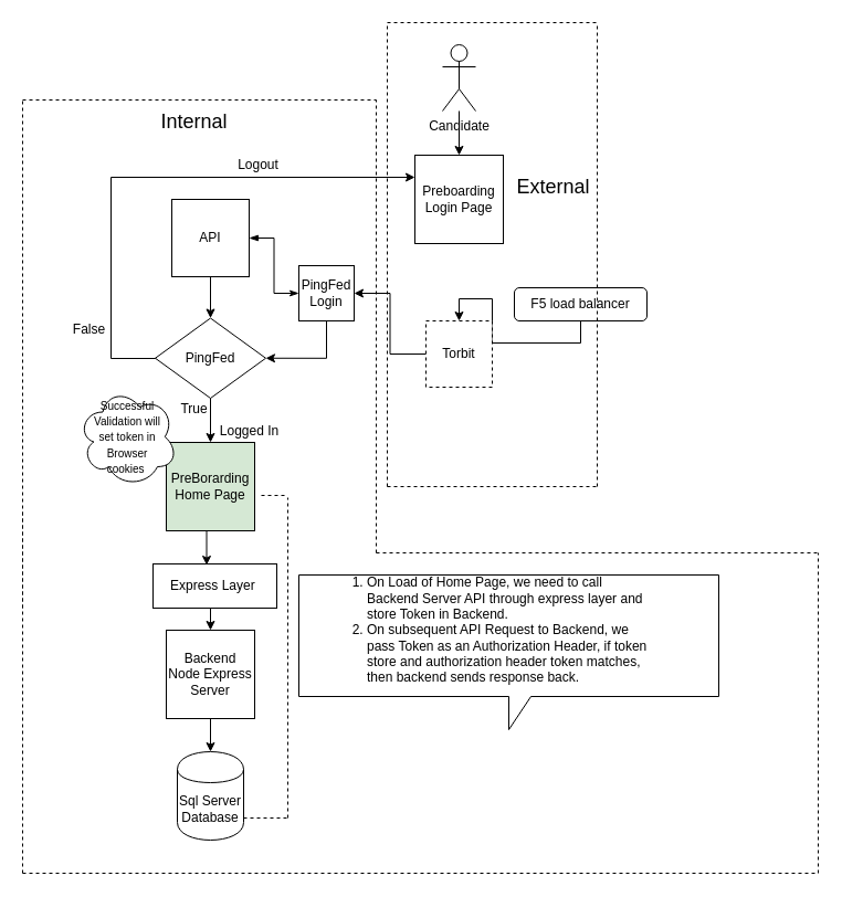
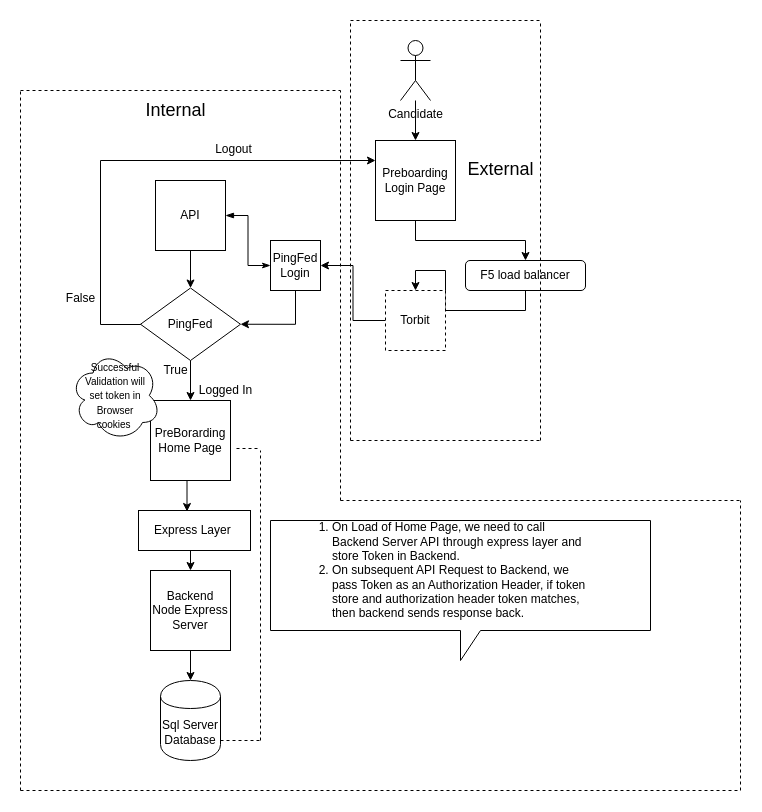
  <mxCell id="0" />
  <mxCell id="1" parent="0" />
  <mxCell id="2" style="edgeStyle=orthogonalEdgeStyle;rounded=0;orthogonalLoop=1;jettySize=auto;html=1;entryX=1;entryY=0.5;entryDx=0;entryDy=0;endArrow=blockThin;endFill=1;startArrow=classicThin;startFill=1;" parent="1" source="13" target="15" edge="1"><mxGeometry relative="1" as="geometry" /></mxCell>
  <mxCell id="3" value="&lt;span style=&quot;color: rgba(0 , 0 , 0 , 0) ; font-family: monospace ; font-size: 0px&quot;&gt;%3CmxGraphModel%3E%3Croot%3E%3CmxCell%20id%3D%220%22%2F%3E%3CmxCell%20id%3D%221%22%20parent%3D%220%22%2F%3E%3CmxCell%20id%3D%222%22%20value%3D%22%22%20style%3D%22endArrow%3Dnone%3Bdashed%3D1%3Bhtml%3D1%3B%22%20edge%3D%221%22%20parent%3D%221%22%3E%3CmxGeometry%20width%3D%2250%22%20height%3D%2250%22%20relative%3D%221%22%20as%3D%22geometry%22%3E%3CmxPoint%20x%3D%22550%22%20y%3D%22430%22%20as%3D%22sourcePoint%22%2F%3E%3CmxPoint%20x%3D%22550%22%20y%3D%2210%22%20as%3D%22targetPoint%22%2F%3E%3C%2FmxGeometry%3E%3C%2FmxCell%3E%3C%2Froot%3E%3C%2FmxGraphModel%3E&lt;/span&gt;" style="shape=callout;whiteSpace=wrap;html=1;perimeter=calloutPerimeter;" parent="1" vertex="1"><mxGeometry x="270" y="520" width="380" height="140" as="geometry" /></mxCell>
  <mxCell id="4" value="Candidate" style="shape=umlActor;verticalLabelPosition=bottom;labelBackgroundColor=#ffffff;verticalAlign=top;html=1;outlineConnect=0;" parent="1" vertex="1"><mxGeometry x="400" y="40" width="30" height="60" as="geometry" /></mxCell>
  <mxCell id="5" style="edgeStyle=orthogonalEdgeStyle;rounded=0;orthogonalLoop=1;jettySize=auto;html=1;exitX=0.5;exitY=1;exitDx=0;exitDy=0;entryX=0.5;entryY=0;entryDx=0;entryDy=0;" parent="1" source="6" target="11" edge="1"><mxGeometry relative="1" as="geometry" /></mxCell>
  <mxCell id="6" value="F5 load balancer" style="rounded=1;whiteSpace=wrap;html=1;" parent="1" vertex="1"><mxGeometry x="465" y="260" width="120" height="30" as="geometry" /></mxCell>
+ <mxCell id="7" style="edgeStyle=orthogonalEdgeStyle;rounded=0;orthogonalLoop=1;jettySize=auto;html=1;exitX=0.5;exitY=1;exitDx=0;exitDy=0;entryX=0.5;entryY=0;entryDx=0;entryDy=0;" parent="1" source="8" target="6" edge="1"><mxGeometry relative="1" as="geometry" /></mxCell>
  <mxCell id="8" value="Preboarding Login Page" style="whiteSpace=wrap;html=1;aspect=fixed;" parent="1" vertex="1"><mxGeometry x="375" y="140" width="80" height="80" as="geometry" /></mxCell>
  <mxCell id="9" value="" style="edgeStyle=orthogonalEdgeStyle;rounded=0;orthogonalLoop=1;jettySize=auto;html=1;" parent="1" source="4" target="8" edge="1"><mxGeometry relative="1" as="geometry"><mxPoint x="415" y="100" as="sourcePoint" /><mxPoint x="415" y="180" as="targetPoint" /></mxGeometry></mxCell>
  <mxCell id="10" style="edgeStyle=orthogonalEdgeStyle;rounded=0;orthogonalLoop=1;jettySize=auto;html=1;exitX=0;exitY=0.5;exitDx=0;exitDy=0;entryX=1;entryY=0.5;entryDx=0;entryDy=0;" parent="1" source="11" target="13" edge="1"><mxGeometry relative="1" as="geometry" /></mxCell>
  <mxCell id="11" value="Torbit" style="whiteSpace=wrap;html=1;aspect=fixed;dashed=1;" parent="1" vertex="1"><mxGeometry x="385" y="290" width="60" height="60" as="geometry" /></mxCell>
  <mxCell id="12" value="" style="edgeStyle=orthogonalEdgeStyle;rounded=0;orthogonalLoop=1;jettySize=auto;html=1;entryX=1;entryY=0.5;entryDx=0;entryDy=0;exitX=0.5;exitY=1;exitDx=0;exitDy=0;" parent="1" source="13" target="18" edge="1"><mxGeometry relative="1" as="geometry"><mxPoint x="290" y="360" as="targetPoint" /></mxGeometry></mxCell>
  <mxCell id="13" value="PingFed&lt;br&gt;Login" style="whiteSpace=wrap;html=1;aspect=fixed;" parent="1" vertex="1"><mxGeometry x="270" y="240" width="50" height="50" as="geometry" /></mxCell>
  <mxCell id="14" style="edgeStyle=orthogonalEdgeStyle;rounded=0;orthogonalLoop=1;jettySize=auto;html=1;exitX=0.5;exitY=1;exitDx=0;exitDy=0;" parent="1" source="15" target="18" edge="1"><mxGeometry relative="1" as="geometry" /></mxCell>
  <mxCell id="15" value="API" style="whiteSpace=wrap;html=1;aspect=fixed;" parent="1" vertex="1"><mxGeometry x="155" y="180" width="70" height="70" as="geometry" /></mxCell>
  <mxCell id="16" style="edgeStyle=orthogonalEdgeStyle;rounded=0;orthogonalLoop=1;jettySize=auto;html=1;entryX=0;entryY=0.25;entryDx=0;entryDy=0;exitX=0.5;exitY=1;exitDx=0;exitDy=0;" parent="1" source="18" target="8" edge="1"><mxGeometry relative="1" as="geometry"><mxPoint x="90" y="120" as="targetPoint" /><Array as="points"><mxPoint x="190" y="324" /><mxPoint x="100" y="324" /><mxPoint x="100" y="160" /></Array></mxGeometry></mxCell>
  <mxCell id="17" style="edgeStyle=orthogonalEdgeStyle;rounded=0;orthogonalLoop=1;jettySize=auto;html=1;exitX=0.5;exitY=1;exitDx=0;exitDy=0;" parent="1" source="18" target="21" edge="1"><mxGeometry relative="1" as="geometry" /></mxCell>
  <mxCell id="18" value="PingFed" style="rhombus;whiteSpace=wrap;html=1;" parent="1" vertex="1"><mxGeometry x="140" y="287.5" width="100" height="72.5" as="geometry" /></mxCell>
  <mxCell id="19" value="False" style="text;html=1;align=center;verticalAlign=middle;resizable=0;points=[];autosize=1;" parent="1" vertex="1"><mxGeometry x="60" y="287.5" width="40" height="20" as="geometry" /></mxCell>
  <mxCell id="20" style="edgeStyle=orthogonalEdgeStyle;rounded=0;orthogonalLoop=1;jettySize=auto;html=1;exitX=0.5;exitY=1;exitDx=0;exitDy=0;entryX=0.433;entryY=0.025;entryDx=0;entryDy=0;entryPerimeter=0;" parent="1" source="21" target="33" edge="1"><mxGeometry relative="1" as="geometry" /></mxCell>
- <mxCell id="21" value="PreBorarding&lt;br&gt;Home Page" style="whiteSpace=wrap;html=1;aspect=fixed;fillColor=#d5e8d4;" parent="1" vertex="1"><mxGeometry x="150" y="400" width="80" height="80" as="geometry" /></mxCell>
+ <mxCell id="21" value="PreBorarding&lt;br&gt;Home Page" style="whiteSpace=wrap;html=1;aspect=fixed;" parent="1" vertex="1"><mxGeometry x="150" y="400" width="80" height="80" as="geometry" /></mxCell>
  <mxCell id="22" value="" style="endArrow=none;dashed=1;html=1;" parent="1" edge="1"><mxGeometry width="50" height="50" relative="1" as="geometry"><mxPoint x="350" y="440" as="sourcePoint" /><mxPoint x="540" y="440" as="targetPoint" /></mxGeometry></mxCell>
  <mxCell id="23" value="" style="endArrow=none;dashed=1;html=1;" parent="1" edge="1"><mxGeometry width="50" height="50" relative="1" as="geometry"><mxPoint x="540" y="440" as="sourcePoint" /><mxPoint x="540" y="20" as="targetPoint" /></mxGeometry></mxCell>
  <mxCell id="24" value="" style="endArrow=none;dashed=1;html=1;" parent="1" edge="1"><mxGeometry width="50" height="50" relative="1" as="geometry"><mxPoint x="350" y="440" as="sourcePoint" /><mxPoint x="350" y="20" as="targetPoint" /></mxGeometry></mxCell>
  <mxCell id="25" value="" style="endArrow=none;dashed=1;html=1;" parent="1" edge="1"><mxGeometry width="50" height="50" relative="1" as="geometry"><mxPoint x="350" y="20" as="sourcePoint" /><mxPoint x="540" y="20" as="targetPoint" /></mxGeometry></mxCell>
  <mxCell id="26" value="&lt;font style=&quot;font-size: 18px&quot;&gt;External&lt;/font&gt;" style="text;html=1;align=center;verticalAlign=middle;resizable=0;points=[];autosize=1;" parent="1" vertex="1"><mxGeometry x="460" y="159" width="80" height="20" as="geometry" /></mxCell>
  <mxCell id="27" value="True" style="text;html=1;align=center;verticalAlign=middle;resizable=0;points=[];autosize=1;" parent="1" vertex="1"><mxGeometry x="155" y="360" width="40" height="20" as="geometry" /></mxCell>
  <mxCell id="28" value="&lt;font style=&quot;font-size: 10px&quot;&gt;Successful Validation will &lt;br&gt;set token in Browser &lt;br&gt;cookies&amp;nbsp;&lt;/font&gt;" style="ellipse;shape=cloud;whiteSpace=wrap;html=1;align=center;" parent="1" vertex="1"><mxGeometry x="70" y="350" width="90" height="90" as="geometry" /></mxCell>
  <mxCell id="29" value="" style="endArrow=none;dashed=1;html=1;" parent="1" edge="1"><mxGeometry width="50" height="50" relative="1" as="geometry"><mxPoint x="20" y="550" as="sourcePoint" /><mxPoint x="20" y="90" as="targetPoint" /></mxGeometry></mxCell>
  <mxCell id="30" value="Logout" style="text;html=1;align=center;verticalAlign=middle;resizable=0;points=[];autosize=1;" parent="1" vertex="1"><mxGeometry x="208" y="139" width="50" height="20" as="geometry" /></mxCell>
  <mxCell id="31" value="Logged In" style="text;html=1;align=center;verticalAlign=middle;resizable=0;points=[];autosize=1;" parent="1" vertex="1"><mxGeometry x="190" y="380" width="70" height="20" as="geometry" /></mxCell>
  <mxCell id="32" style="edgeStyle=orthogonalEdgeStyle;rounded=0;orthogonalLoop=1;jettySize=auto;html=1;exitX=0.5;exitY=1;exitDx=0;exitDy=0;entryX=0.5;entryY=0;entryDx=0;entryDy=0;" parent="1" source="33" target="35" edge="1"><mxGeometry relative="1" as="geometry" /></mxCell>
  <mxCell id="33" value="Express Layer&amp;nbsp;" style="rounded=0;whiteSpace=wrap;html=1;" parent="1" vertex="1"><mxGeometry x="138" y="510" width="112" height="40" as="geometry" /></mxCell>
  <mxCell id="34" style="edgeStyle=orthogonalEdgeStyle;rounded=0;orthogonalLoop=1;jettySize=auto;html=1;exitX=0.5;exitY=1;exitDx=0;exitDy=0;entryX=0.5;entryY=0;entryDx=0;entryDy=0;" parent="1" source="35" target="36" edge="1"><mxGeometry relative="1" as="geometry" /></mxCell>
  <mxCell id="35" value="Backend Node Express&lt;br&gt;Server" style="whiteSpace=wrap;html=1;aspect=fixed;" parent="1" vertex="1"><mxGeometry x="150" y="570" width="80" height="80" as="geometry" /></mxCell>
  <mxCell id="36" value="Sql Server Database" style="shape=cylinder;whiteSpace=wrap;html=1;boundedLbl=1;backgroundOutline=1;" parent="1" vertex="1"><mxGeometry x="160" y="680" width="60" height="80" as="geometry" /></mxCell>
  <mxCell id="37" value="&lt;ol&gt;&lt;li&gt;On Load of Home Page, we need to call Backend Server API through express layer and store Token in Backend.&lt;/li&gt;&lt;li&gt;On subsequent API Request to Backend, we pass Token as an Authorization Header, if token store and authorization header token matches, then backend sends response back.&amp;nbsp;&lt;/li&gt;&lt;/ol&gt;" style="text;html=1;strokeColor=none;fillColor=none;align=left;verticalAlign=middle;whiteSpace=wrap;rounded=0;" parent="1" vertex="1"><mxGeometry x="290" y="530" width="300" height="80" as="geometry" /></mxCell>
  <mxCell id="38" value="" style="endArrow=none;dashed=1;html=1;" parent="1" edge="1"><mxGeometry width="50" height="50" relative="1" as="geometry"><mxPoint x="20" y="790" as="sourcePoint" /><mxPoint x="20" y="460" as="targetPoint" /></mxGeometry></mxCell>
  <mxCell id="39" value="" style="endArrow=none;dashed=1;html=1;" parent="1" edge="1"><mxGeometry width="50" height="50" relative="1" as="geometry"><mxPoint x="340" y="500" as="sourcePoint" /><mxPoint x="340" y="90" as="targetPoint" /></mxGeometry></mxCell>
  <mxCell id="40" value="" style="endArrow=none;dashed=1;html=1;" parent="1" edge="1"><mxGeometry width="50" height="50" relative="1" as="geometry"><mxPoint x="20" y="90" as="sourcePoint" /><mxPoint x="340" y="90" as="targetPoint" /></mxGeometry></mxCell>
  <mxCell id="41" value="&lt;font style=&quot;font-size: 18px&quot;&gt;Internal&lt;/font&gt;" style="text;html=1;align=center;verticalAlign=middle;resizable=0;points=[];autosize=1;" parent="1" vertex="1"><mxGeometry x="135" y="100" width="80" height="20" as="geometry" /></mxCell>
  <mxCell id="42" value="" style="endArrow=none;dashed=1;html=1;" parent="1" edge="1"><mxGeometry width="50" height="50" relative="1" as="geometry"><mxPoint x="20" y="790" as="sourcePoint" /><mxPoint x="740" y="790" as="targetPoint" /></mxGeometry></mxCell>
  <mxCell id="43" value="" style="endArrow=none;dashed=1;html=1;" parent="1" edge="1"><mxGeometry width="50" height="50" relative="1" as="geometry"><mxPoint x="340" y="500" as="sourcePoint" /><mxPoint x="740" y="500" as="targetPoint" /></mxGeometry></mxCell>
  <mxCell id="44" value="" style="endArrow=none;dashed=1;html=1;" parent="1" edge="1"><mxGeometry width="50" height="50" relative="1" as="geometry"><mxPoint x="740" y="790" as="sourcePoint" /><mxPoint x="740" y="500" as="targetPoint" /></mxGeometry></mxCell>
  <mxCell id="45" value="" style="endArrow=none;dashed=1;html=1;" parent="1" edge="1"><mxGeometry width="50" height="50" relative="1" as="geometry"><mxPoint x="260" y="740" as="sourcePoint" /><mxPoint x="260" y="450" as="targetPoint" /></mxGeometry></mxCell>
  <mxCell id="46" value="" style="endArrow=none;dashed=1;html=1;exitX=1.075;exitY=0.6;exitDx=0;exitDy=0;exitPerimeter=0;" parent="1" source="21" edge="1"><mxGeometry width="50" height="50" relative="1" as="geometry"><mxPoint x="230" y="510" as="sourcePoint" /><mxPoint x="260" y="448" as="targetPoint" /></mxGeometry></mxCell>
  <mxCell id="47" value="" style="endArrow=none;dashed=1;html=1;" parent="1" edge="1"><mxGeometry width="50" height="50" relative="1" as="geometry"><mxPoint x="220" y="740" as="sourcePoint" /><mxPoint x="260" y="740" as="targetPoint" /><Array as="points"><mxPoint x="220" y="740" /></Array></mxGeometry></mxCell>
